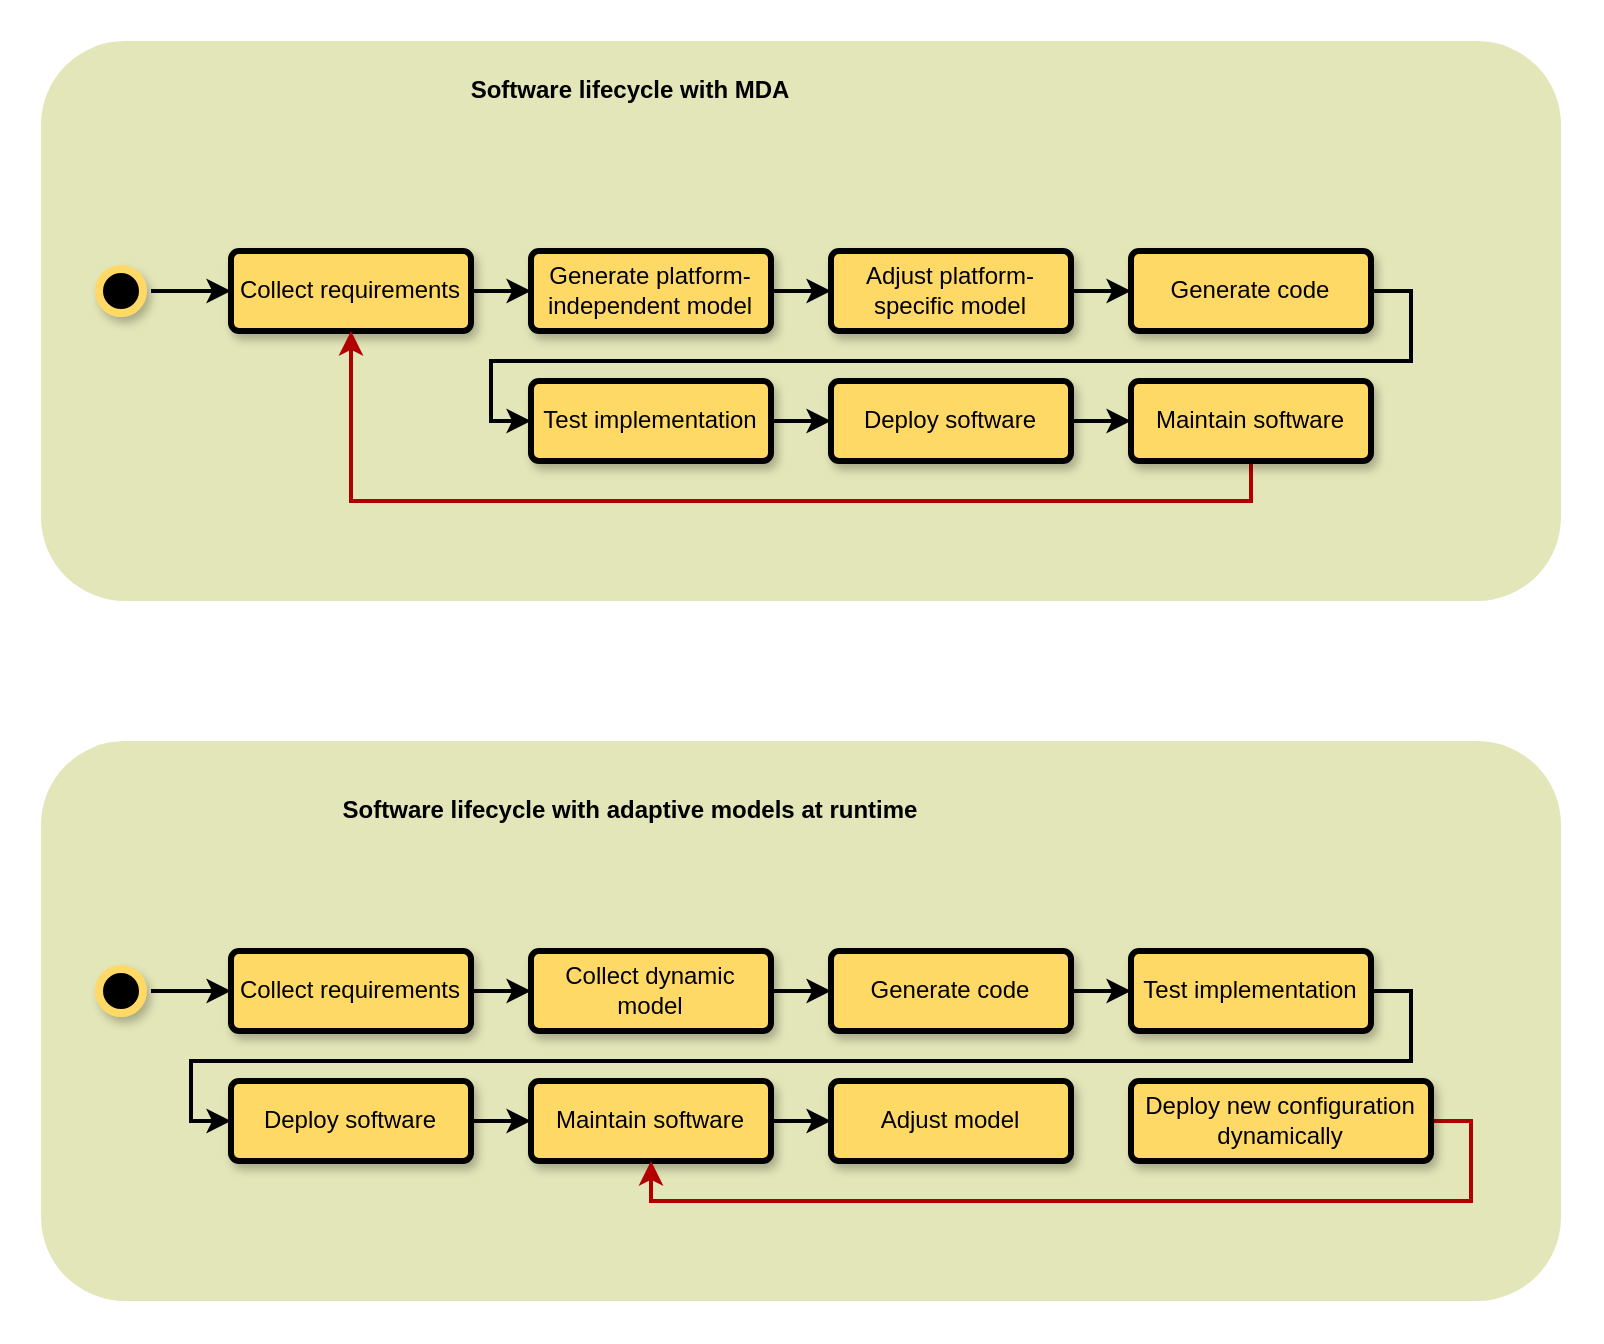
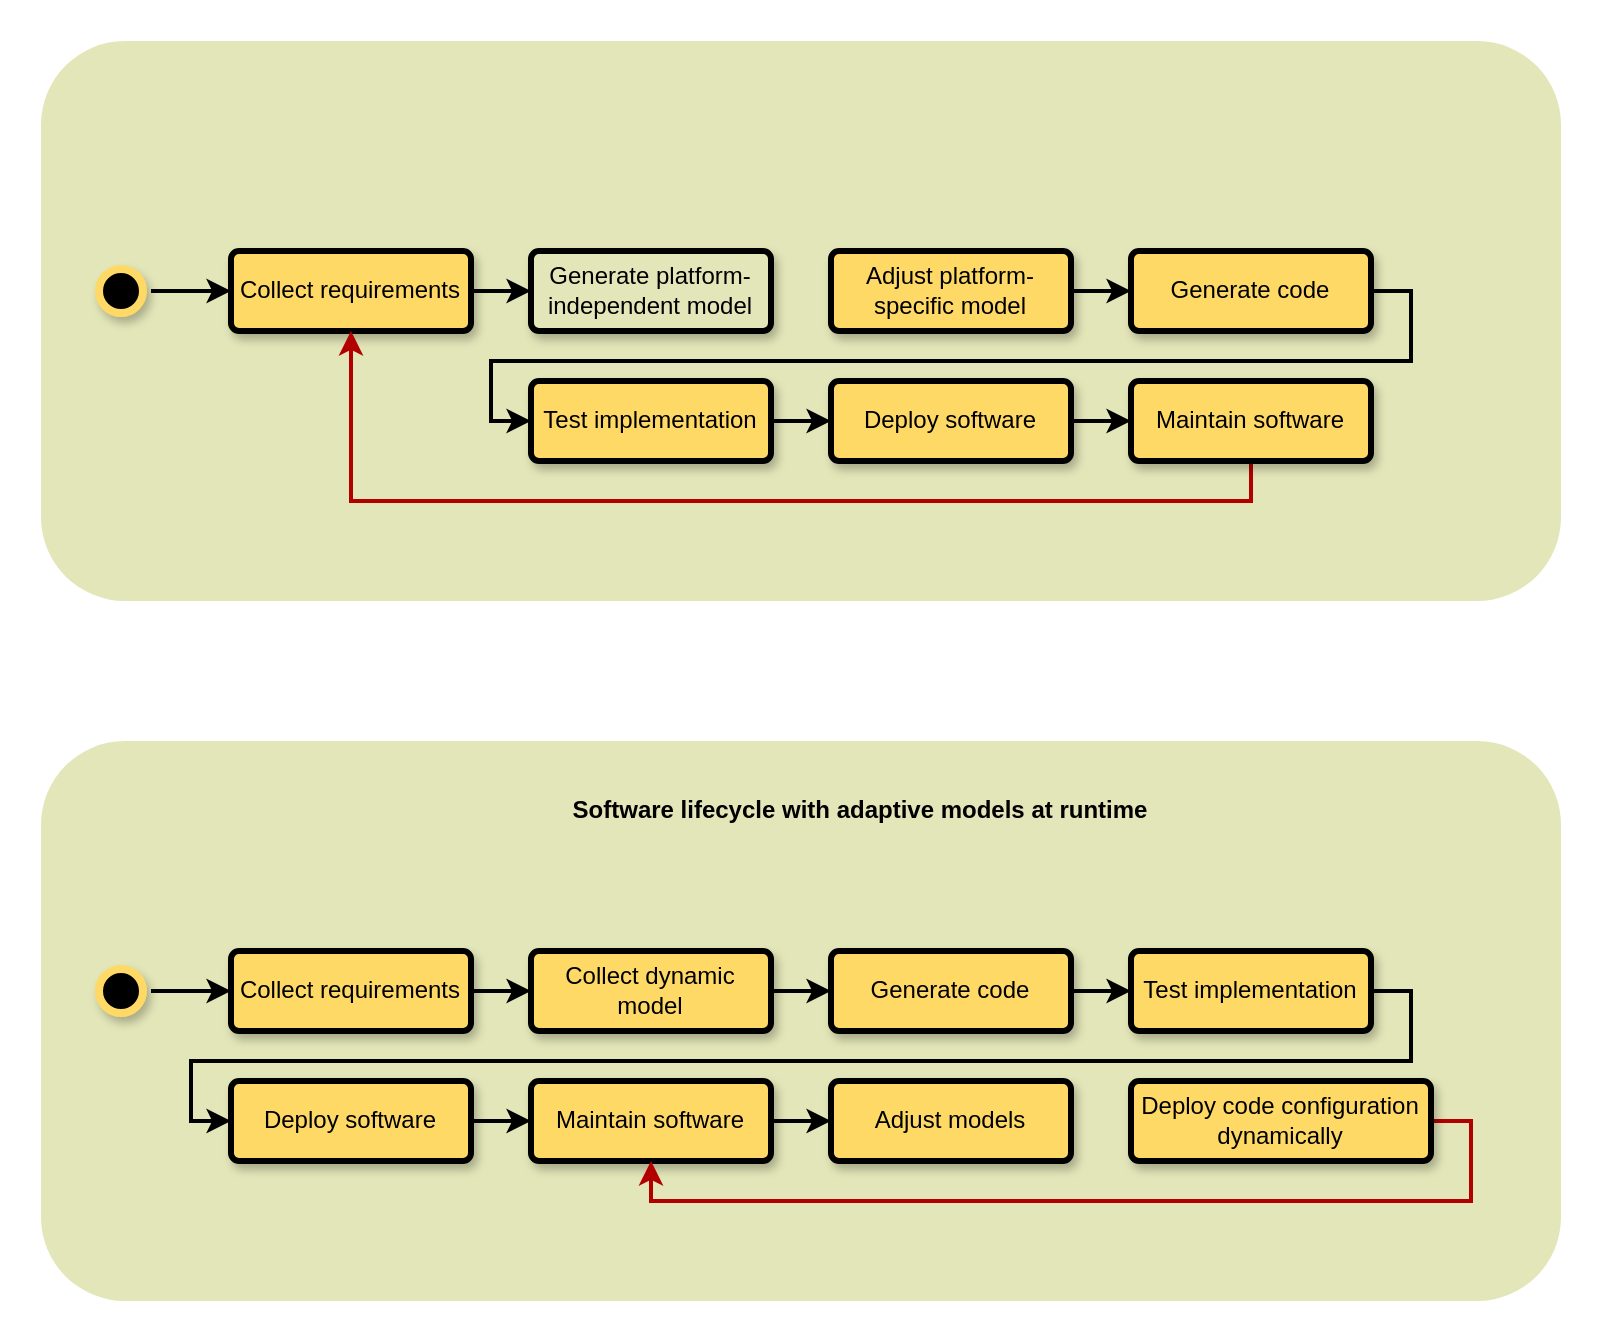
  <mxCell id="0" />
  <mxCell id="1" parent="0" />
  <mxCell id="2" value="" style="rounded=1;whiteSpace=wrap;html=1;shadow=0;sketch=0;strokeColor=none;strokeWidth=4;fillColor=#E3E6B8;gradientColor=none;" vertex="1" parent="1"><mxGeometry x="20" y="20" width="760" height="280" as="geometry" /></mxCell>
- <mxCell id="3" value="&lt;b&gt;Software lifecycle with MDA&lt;/b&gt;" style="text;html=1;strokeColor=none;fillColor=none;align=center;verticalAlign=middle;whiteSpace=wrap;rounded=0;strokeWidth=2;" vertex="1" parent="1"><mxGeometry x="115" y="30" width="400" height="30" as="geometry" /></mxCell>
  <mxCell id="4" value="" style="ellipse;html=1;shape=startState;fillColor=#000000;strokeColor=#FFD966;strokeWidth=4;shadow=1;" vertex="1" parent="1"><mxGeometry x="45" y="130" width="30" height="30" as="geometry" /></mxCell>
  <mxCell id="5" style="edgeStyle=orthogonalEdgeStyle;rounded=0;orthogonalLoop=1;jettySize=auto;html=1;exitX=1;exitY=0.5;exitDx=0;exitDy=0;entryX=0;entryY=0.5;entryDx=0;entryDy=0;strokeWidth=2;" edge="1" parent="1" source="6" target="8"><mxGeometry relative="1" as="geometry" /></mxCell>
  <mxCell id="6" value="Collect requirements" style="rounded=1;arcSize=10;whiteSpace=wrap;html=1;align=center;strokeColor=#000000;strokeWidth=3;fillColor=#FFD966;perimeterSpacing=0;shadow=1;" vertex="1" parent="1"><mxGeometry x="115" y="125" width="120" height="40" as="geometry" /></mxCell>
- <mxCell id="7" style="edgeStyle=orthogonalEdgeStyle;rounded=0;orthogonalLoop=1;jettySize=auto;html=1;exitX=1;exitY=0.5;exitDx=0;exitDy=0;entryX=0;entryY=0.5;entryDx=0;entryDy=0;strokeWidth=2;" edge="1" parent="1" source="8" target="10"><mxGeometry relative="1" as="geometry" /></mxCell>
- <mxCell id="8" value="Generate platform-independent model" style="rounded=1;arcSize=10;whiteSpace=wrap;html=1;align=center;strokeColor=#000000;strokeWidth=3;fillColor=#FFD966;perimeterSpacing=0;shadow=1;" vertex="1" parent="1"><mxGeometry x="265" y="125" width="120" height="40" as="geometry" /></mxCell>
+ <mxCell id="8" value="Generate platform-independent model" style="rounded=1;arcSize=10;whiteSpace=wrap;html=1;align=center;strokeColor=#000000;strokeWidth=3;fillColor=#e3e6b8;perimeterSpacing=0;shadow=1;" vertex="1" parent="1"><mxGeometry x="265" y="125" width="120" height="40" as="geometry" /></mxCell>
  <mxCell id="9" style="edgeStyle=orthogonalEdgeStyle;rounded=0;orthogonalLoop=1;jettySize=auto;html=1;exitX=1;exitY=0.5;exitDx=0;exitDy=0;entryX=0;entryY=0.5;entryDx=0;entryDy=0;strokeWidth=2;" edge="1" parent="1" source="10" target="12"><mxGeometry relative="1" as="geometry" /></mxCell>
  <mxCell id="10" value="Adjust platform-specific model" style="rounded=1;arcSize=10;whiteSpace=wrap;html=1;align=center;strokeColor=#000000;strokeWidth=3;fillColor=#FFD966;perimeterSpacing=0;shadow=1;" vertex="1" parent="1"><mxGeometry x="415" y="125" width="120" height="40" as="geometry" /></mxCell>
  <mxCell id="11" style="edgeStyle=orthogonalEdgeStyle;rounded=0;orthogonalLoop=1;jettySize=auto;html=1;exitX=1;exitY=0.5;exitDx=0;exitDy=0;entryX=0;entryY=0.5;entryDx=0;entryDy=0;strokeWidth=2;" edge="1" parent="1" source="12" target="14"><mxGeometry relative="1" as="geometry"><Array as="points"><mxPoint x="705" y="145" /><mxPoint x="705" y="180" /><mxPoint x="245" y="180" /><mxPoint x="245" y="210" /></Array></mxGeometry></mxCell>
  <mxCell id="12" value="Generate code" style="rounded=1;arcSize=10;whiteSpace=wrap;html=1;align=center;strokeColor=#000000;strokeWidth=3;fillColor=#FFD966;perimeterSpacing=0;shadow=1;" vertex="1" parent="1"><mxGeometry x="565" y="125" width="120" height="40" as="geometry" /></mxCell>
  <mxCell id="13" style="edgeStyle=orthogonalEdgeStyle;rounded=0;orthogonalLoop=1;jettySize=auto;html=1;exitX=1;exitY=0.5;exitDx=0;exitDy=0;entryX=0;entryY=0.5;entryDx=0;entryDy=0;strokeWidth=2;" edge="1" parent="1" source="14" target="16"><mxGeometry relative="1" as="geometry" /></mxCell>
  <mxCell id="14" value="Test implementation" style="rounded=1;arcSize=10;whiteSpace=wrap;html=1;align=center;strokeColor=#000000;strokeWidth=3;fillColor=#FFD966;perimeterSpacing=0;shadow=1;" vertex="1" parent="1"><mxGeometry x="265" y="190" width="120" height="40" as="geometry" /></mxCell>
  <mxCell id="15" style="edgeStyle=orthogonalEdgeStyle;rounded=0;orthogonalLoop=1;jettySize=auto;html=1;exitX=1;exitY=0.5;exitDx=0;exitDy=0;entryX=0;entryY=0.5;entryDx=0;entryDy=0;strokeWidth=2;" edge="1" parent="1" source="16" target="18"><mxGeometry relative="1" as="geometry" /></mxCell>
  <mxCell id="16" value="Deploy software" style="rounded=1;arcSize=10;whiteSpace=wrap;html=1;align=center;strokeColor=#000000;strokeWidth=3;fillColor=#FFD966;perimeterSpacing=0;shadow=1;" vertex="1" parent="1"><mxGeometry x="415" y="190" width="120" height="40" as="geometry" /></mxCell>
  <mxCell id="17" style="edgeStyle=orthogonalEdgeStyle;rounded=0;orthogonalLoop=1;jettySize=auto;html=1;exitX=0.5;exitY=1;exitDx=0;exitDy=0;entryX=0.5;entryY=1;entryDx=0;entryDy=0;strokeWidth=2;fillColor=#e51400;strokeColor=#B20000;" edge="1" parent="1" source="18" target="6"><mxGeometry relative="1" as="geometry"><Array as="points"><mxPoint x="625" y="250" /><mxPoint x="175" y="250" /></Array></mxGeometry></mxCell>
  <mxCell id="18" value="Maintain software" style="rounded=1;arcSize=10;whiteSpace=wrap;html=1;align=center;strokeColor=#000000;strokeWidth=3;fillColor=#FFD966;perimeterSpacing=0;shadow=1;" vertex="1" parent="1"><mxGeometry x="565" y="190" width="120" height="40" as="geometry" /></mxCell>
  <mxCell id="19" style="edgeStyle=orthogonalEdgeStyle;rounded=0;orthogonalLoop=1;jettySize=auto;html=1;exitX=1;exitY=0.5;exitDx=0;exitDy=0;entryX=0;entryY=0.5;entryDx=0;entryDy=0;strokeWidth=2;" edge="1" parent="1" source="4" target="6"><mxGeometry relative="1" as="geometry" /></mxCell>
  <mxCell id="20" value="" style="rounded=1;whiteSpace=wrap;html=1;shadow=0;sketch=0;strokeColor=none;strokeWidth=4;fillColor=#E3E6B8;gradientColor=none;" vertex="1" parent="1"><mxGeometry x="20" y="370" width="760" height="280" as="geometry" /></mxCell>
- <mxCell id="21" value="&lt;b&gt;Software lifecycle with adaptive models at runtime&lt;/b&gt;" style="text;html=1;strokeColor=none;fillColor=none;align=center;verticalAlign=middle;whiteSpace=wrap;rounded=0;strokeWidth=2;" vertex="1" parent="1"><mxGeometry x="115" y="390" width="400" height="30" as="geometry" /></mxCell>
+ <mxCell id="21" value="&lt;b&gt;Software lifecycle with adaptive models at runtime&lt;/b&gt;" style="text;html=1;strokeColor=none;fillColor=none;align=center;verticalAlign=middle;whiteSpace=wrap;rounded=0;strokeWidth=2;" vertex="1" parent="1"><mxGeometry x="230" y="390" width="400" height="30" as="geometry" /></mxCell>
  <mxCell id="22" value="" style="ellipse;html=1;shape=startState;fillColor=#000000;strokeColor=#FFD966;strokeWidth=4;shadow=1;" vertex="1" parent="1"><mxGeometry x="45" y="480" width="30" height="30" as="geometry" /></mxCell>
  <mxCell id="23" style="edgeStyle=orthogonalEdgeStyle;rounded=0;orthogonalLoop=1;jettySize=auto;html=1;exitX=1;exitY=0.5;exitDx=0;exitDy=0;entryX=0;entryY=0.5;entryDx=0;entryDy=0;strokeWidth=2;" edge="1" parent="1" source="24" target="26"><mxGeometry relative="1" as="geometry" /></mxCell>
  <mxCell id="24" value="Collect requirements" style="rounded=1;arcSize=10;whiteSpace=wrap;html=1;align=center;strokeColor=#000000;strokeWidth=3;fillColor=#FFD966;perimeterSpacing=0;shadow=1;" vertex="1" parent="1"><mxGeometry x="115" y="475" width="120" height="40" as="geometry" /></mxCell>
  <mxCell id="25" style="edgeStyle=orthogonalEdgeStyle;rounded=0;orthogonalLoop=1;jettySize=auto;html=1;exitX=1;exitY=0.5;exitDx=0;exitDy=0;entryX=0;entryY=0.5;entryDx=0;entryDy=0;strokeWidth=2;" edge="1" parent="1" source="26"><mxGeometry relative="1" as="geometry"><mxPoint x="415" y="495" as="targetPoint" /></mxGeometry></mxCell>
  <mxCell id="26" value="Collect dynamic model" style="rounded=1;arcSize=10;whiteSpace=wrap;html=1;align=center;strokeColor=#000000;strokeWidth=3;fillColor=#FFD966;perimeterSpacing=0;shadow=1;" vertex="1" parent="1"><mxGeometry x="265" y="475" width="120" height="40" as="geometry" /></mxCell>
  <mxCell id="27" style="edgeStyle=orthogonalEdgeStyle;rounded=0;orthogonalLoop=1;jettySize=auto;html=1;exitX=1;exitY=0.5;exitDx=0;exitDy=0;entryX=0;entryY=0.5;entryDx=0;entryDy=0;strokeWidth=2;" edge="1" parent="1" source="28" target="30"><mxGeometry relative="1" as="geometry" /></mxCell>
  <mxCell id="28" value="Generate code" style="rounded=1;arcSize=10;whiteSpace=wrap;html=1;align=center;strokeColor=#000000;strokeWidth=3;fillColor=#FFD966;perimeterSpacing=0;shadow=1;" vertex="1" parent="1"><mxGeometry x="415" y="475" width="120" height="40" as="geometry" /></mxCell>
  <mxCell id="29" style="edgeStyle=orthogonalEdgeStyle;rounded=0;orthogonalLoop=1;jettySize=auto;html=1;exitX=1;exitY=0.5;exitDx=0;exitDy=0;entryX=0;entryY=0.5;entryDx=0;entryDy=0;strokeWidth=2;" edge="1" parent="1" source="30" target="32"><mxGeometry relative="1" as="geometry"><Array as="points"><mxPoint x="705" y="495" /><mxPoint x="705" y="530" /><mxPoint x="95" y="530" /><mxPoint x="95" y="560" /></Array></mxGeometry></mxCell>
  <mxCell id="30" value="Test implementation" style="rounded=1;arcSize=10;whiteSpace=wrap;html=1;align=center;strokeColor=#000000;strokeWidth=3;fillColor=#FFD966;perimeterSpacing=0;shadow=1;" vertex="1" parent="1"><mxGeometry x="565" y="475" width="120" height="40" as="geometry" /></mxCell>
  <mxCell id="31" style="edgeStyle=orthogonalEdgeStyle;rounded=0;orthogonalLoop=1;jettySize=auto;html=1;exitX=1;exitY=0.5;exitDx=0;exitDy=0;entryX=0;entryY=0.5;entryDx=0;entryDy=0;strokeWidth=2;" edge="1" parent="1" source="32" target="34"><mxGeometry relative="1" as="geometry" /></mxCell>
  <mxCell id="32" value="Deploy software" style="rounded=1;arcSize=10;whiteSpace=wrap;html=1;align=center;strokeColor=#000000;strokeWidth=3;fillColor=#FFD966;perimeterSpacing=0;shadow=1;" vertex="1" parent="1"><mxGeometry x="115" y="540" width="120" height="40" as="geometry" /></mxCell>
  <mxCell id="33" style="edgeStyle=orthogonalEdgeStyle;rounded=0;orthogonalLoop=1;jettySize=auto;html=1;exitX=1;exitY=0.5;exitDx=0;exitDy=0;entryX=0;entryY=0.5;entryDx=0;entryDy=0;strokeWidth=2;" edge="1" parent="1" source="34" target="36"><mxGeometry relative="1" as="geometry" /></mxCell>
  <mxCell id="34" value="Maintain software" style="rounded=1;arcSize=10;whiteSpace=wrap;html=1;align=center;strokeColor=#000000;strokeWidth=3;fillColor=#FFD966;perimeterSpacing=0;shadow=1;" vertex="1" parent="1"><mxGeometry x="265" y="540" width="120" height="40" as="geometry" /></mxCell>
  <mxCell id="35" style="edgeStyle=orthogonalEdgeStyle;rounded=0;orthogonalLoop=1;jettySize=auto;html=1;exitX=1;exitY=0.5;exitDx=0;exitDy=0;entryX=0;entryY=0.5;entryDx=0;entryDy=0;strokeWidth=2;" edge="1" parent="1" source="22" target="24"><mxGeometry relative="1" as="geometry" /></mxCell>
- <mxCell id="36" value="Adjust model" style="rounded=1;arcSize=10;whiteSpace=wrap;html=1;align=center;strokeColor=#000000;strokeWidth=3;fillColor=#FFD966;perimeterSpacing=0;shadow=1;" vertex="1" parent="1"><mxGeometry x="415" y="540" width="120" height="40" as="geometry" /></mxCell>
+ <mxCell id="36" value="Adjust models" style="rounded=1;arcSize=10;whiteSpace=wrap;html=1;align=center;strokeColor=#000000;strokeWidth=3;fillColor=#FFD966;perimeterSpacing=0;shadow=1;" vertex="1" parent="1"><mxGeometry x="415" y="540" width="120" height="40" as="geometry" /></mxCell>
  <mxCell id="37" style="edgeStyle=orthogonalEdgeStyle;rounded=0;orthogonalLoop=1;jettySize=auto;html=1;exitX=1;exitY=0.5;exitDx=0;exitDy=0;entryX=0.5;entryY=1;entryDx=0;entryDy=0;strokeWidth=2;fillColor=#e51400;strokeColor=#B20000;" edge="1" parent="1" source="38" target="34"><mxGeometry relative="1" as="geometry" /></mxCell>
- <mxCell id="38" value="Deploy new configuration dynamically" style="rounded=1;arcSize=10;whiteSpace=wrap;html=1;align=center;strokeColor=#000000;strokeWidth=3;fillColor=#FFD966;perimeterSpacing=0;shadow=1;" vertex="1" parent="1"><mxGeometry x="565" y="540" width="150" height="40" as="geometry" /></mxCell>
+ <mxCell id="38" value="Deploy code configuration dynamically" style="rounded=1;arcSize=10;whiteSpace=wrap;html=1;align=center;strokeColor=#000000;strokeWidth=3;fillColor=#FFD966;perimeterSpacing=0;shadow=1;" vertex="1" parent="1"><mxGeometry x="565" y="540" width="150" height="40" as="geometry" /></mxCell>
